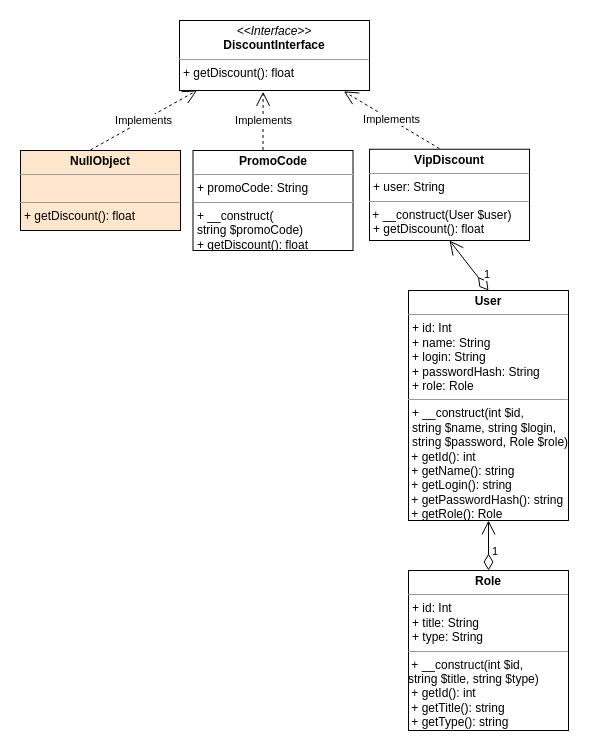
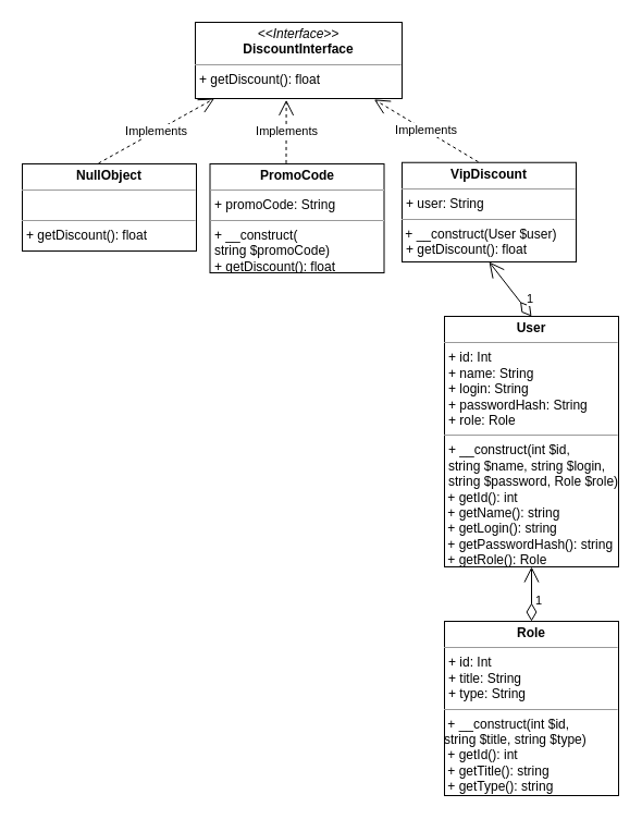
  <mxCell id="0" />
  <mxCell id="1" parent="0" />
  <mxCell id="2" value="&lt;p style=&quot;margin: 0px ; margin-top: 4px ; text-align: center&quot;&gt;&lt;i&gt;&amp;lt;&amp;lt;Interface&amp;gt;&amp;gt;&lt;/i&gt;&lt;br&gt;&lt;b&gt;DiscountInterface&lt;/b&gt;&lt;/p&gt;&lt;hr size=&quot;1&quot;&gt;&lt;p style=&quot;margin: 0px ; margin-left: 4px&quot;&gt;&lt;span&gt;+ getDiscount(): float&lt;/span&gt;&lt;br&gt;&lt;/p&gt;" style="verticalAlign=top;align=left;overflow=fill;fontSize=12;fontFamily=Helvetica;html=1;" vertex="1" parent="1"><mxGeometry x="179" y="20" width="190" height="70" as="geometry" /></mxCell>
- <mxCell id="3" value="&lt;p style=&quot;margin: 0px ; margin-top: 4px ; text-align: center&quot;&gt;&lt;b&gt;NullObject&lt;/b&gt;&lt;br&gt;&lt;/p&gt;&lt;hr size=&quot;1&quot;&gt;&lt;p style=&quot;margin: 0px ; margin-left: 4px&quot;&gt;&lt;br&gt;&lt;/p&gt;&lt;hr size=&quot;1&quot;&gt;&lt;p style=&quot;margin: 0px 0px 0px 4px&quot;&gt;+ getDiscount(): float&lt;br&gt;&lt;/p&gt;" style="verticalAlign=top;align=left;overflow=fill;fontSize=12;fontFamily=Helvetica;html=1;fillColor=#ffe6cc;" vertex="1" parent="1"><mxGeometry x="20" y="150" width="160" height="80" as="geometry" /></mxCell>
+ <mxCell id="3" value="&lt;p style=&quot;margin: 0px ; margin-top: 4px ; text-align: center&quot;&gt;&lt;b&gt;NullObject&lt;/b&gt;&lt;br&gt;&lt;/p&gt;&lt;hr size=&quot;1&quot;&gt;&lt;p style=&quot;margin: 0px ; margin-left: 4px&quot;&gt;&lt;br&gt;&lt;/p&gt;&lt;hr size=&quot;1&quot;&gt;&lt;p style=&quot;margin: 0px 0px 0px 4px&quot;&gt;+ getDiscount(): float&lt;br&gt;&lt;/p&gt;" style="verticalAlign=top;align=left;overflow=fill;fontSize=12;fontFamily=Helvetica;html=1;" vertex="1" parent="1"><mxGeometry x="20" y="150" width="160" height="80" as="geometry" /></mxCell>
  <mxCell id="4" value="Implements" style="endArrow=open;endSize=12;dashed=1;html=1;entryX=0.25;entryY=1;entryDx=0;entryDy=0;" edge="1" parent="1"><mxGeometry width="160" relative="1" as="geometry"><mxPoint x="90" y="149.43" as="sourcePoint" /><mxPoint x="196.5" y="90" as="targetPoint" /></mxGeometry></mxCell>
  <mxCell id="5" value="&lt;p style=&quot;margin: 0px ; margin-top: 4px ; text-align: center&quot;&gt;&lt;b&gt;PromoCode&lt;/b&gt;&lt;br&gt;&lt;/p&gt;&lt;hr size=&quot;1&quot;&gt;&lt;p style=&quot;margin: 0px ; margin-left: 4px&quot;&gt;+ promoCode: String&amp;nbsp;&lt;/p&gt;&lt;hr size=&quot;1&quot;&gt;&lt;p style=&quot;margin: 0px 0px 0px 4px&quot;&gt;+ __construct(&lt;/p&gt;&lt;p style=&quot;margin: 0px 0px 0px 4px&quot;&gt;string $promoCode)&amp;nbsp;&lt;/p&gt;&lt;p style=&quot;margin: 0px 0px 0px 4px&quot;&gt;+ getDiscount(): float&lt;br&gt;&lt;/p&gt;" style="verticalAlign=top;align=left;overflow=fill;fontSize=12;fontFamily=Helvetica;html=1;" vertex="1" parent="1"><mxGeometry x="192.5" y="150" width="160" height="100" as="geometry" /></mxCell>
  <mxCell id="6" value="Implements" style="endArrow=open;endSize=12;dashed=1;html=1;entryX=0.44;entryY=1.018;entryDx=0;entryDy=0;entryPerimeter=0;" edge="1" parent="1" target="2"><mxGeometry width="160" relative="1" as="geometry"><mxPoint x="262.5" y="149.43" as="sourcePoint" /><mxPoint x="265" y="94" as="targetPoint" /></mxGeometry></mxCell>
  <mxCell id="7" value="&lt;p style=&quot;margin: 0px ; margin-top: 4px ; text-align: center&quot;&gt;&lt;b&gt;VipDiscount&lt;/b&gt;&lt;br&gt;&lt;/p&gt;&lt;hr size=&quot;1&quot;&gt;&lt;p style=&quot;margin: 0px ; margin-left: 4px&quot;&gt;+ user: String&amp;nbsp;&lt;/p&gt;&lt;hr size=&quot;1&quot;&gt;&lt;p style=&quot;margin: 0px 0px 0px 4px&quot;&gt;&lt;/p&gt;&amp;nbsp;+ __construct(User $user)&lt;span&gt;&amp;nbsp;&lt;/span&gt;&lt;br&gt;&lt;p style=&quot;margin: 0px 0px 0px 4px&quot;&gt;+ getDiscount(): float&lt;br&gt;&lt;/p&gt;" style="verticalAlign=top;align=left;overflow=fill;fontSize=12;fontFamily=Helvetica;html=1;" vertex="1" parent="1"><mxGeometry x="369" y="148.74" width="160" height="91.26" as="geometry" /></mxCell>
  <mxCell id="8" value="Implements" style="endArrow=open;endSize=12;dashed=1;html=1;entryX=0.865;entryY=1.012;entryDx=0;entryDy=0;entryPerimeter=0;" edge="1" parent="1" target="2"><mxGeometry width="160" relative="1" as="geometry"><mxPoint x="439" y="148.17" as="sourcePoint" /><mxPoint x="439.1" y="90" as="targetPoint" /></mxGeometry></mxCell>
  <mxCell id="9" value="1" style="endArrow=open;html=1;endSize=12;startArrow=diamondThin;startSize=14;startFill=0;align=left;verticalAlign=bottom;exitX=0.5;exitY=0;exitDx=0;exitDy=0;entryX=0.5;entryY=1;entryDx=0;entryDy=0;" edge="1" parent="1" source="10" target="7"><mxGeometry x="-0.716" relative="1" as="geometry"><mxPoint x="406" y="340" as="sourcePoint" /><mxPoint x="250" y="339.5" as="targetPoint" /><mxPoint as="offset" /></mxGeometry></mxCell>
  <mxCell id="10" value="&lt;p style=&quot;margin: 0px ; margin-top: 4px ; text-align: center&quot;&gt;&lt;b&gt;User&lt;/b&gt;&lt;br&gt;&lt;/p&gt;&lt;hr size=&quot;1&quot;&gt;&lt;p style=&quot;margin: 0px ; margin-left: 4px&quot;&gt;+ id: Int&lt;/p&gt;&lt;p style=&quot;margin: 0px ; margin-left: 4px&quot;&gt;+ name: String&lt;/p&gt;&lt;p style=&quot;margin: 0px ; margin-left: 4px&quot;&gt;+ login: String&lt;/p&gt;&lt;p style=&quot;margin: 0px ; margin-left: 4px&quot;&gt;+ passwordHash: String&lt;/p&gt;&lt;p style=&quot;margin: 0px ; margin-left: 4px&quot;&gt;+ role: Role&lt;/p&gt;&lt;hr size=&quot;1&quot;&gt;&lt;p style=&quot;margin: 0px ; margin-left: 4px&quot;&gt;+&amp;nbsp;&lt;span&gt;__construct(&lt;/span&gt;&lt;span&gt;int $id,&amp;nbsp;&lt;/span&gt;&lt;/p&gt;&lt;p style=&quot;margin: 0px ; margin-left: 4px&quot;&gt;&lt;span&gt;string $name,&amp;nbsp;&lt;/span&gt;&lt;span&gt;string $login,&amp;nbsp;&lt;/span&gt;&lt;/p&gt;&lt;p style=&quot;margin: 0px ; margin-left: 4px&quot;&gt;&lt;span&gt;string $password,&amp;nbsp;&lt;/span&gt;&lt;span&gt;Role $role)&lt;/span&gt;&lt;/p&gt;&lt;p style=&quot;margin: 0px ; margin-left: 4px&quot;&gt;&lt;/p&gt;&amp;nbsp;+ getId(): int&lt;br&gt;&amp;nbsp;+&amp;nbsp;getName(): string&lt;br&gt;&amp;nbsp;+&amp;nbsp;getLogin(): string&lt;br&gt;&amp;nbsp;+&amp;nbsp;getPasswordHash(): string&lt;br&gt;&amp;nbsp;+&amp;nbsp;getRole(): Role" style="verticalAlign=top;align=left;overflow=fill;fontSize=12;fontFamily=Helvetica;html=1;" vertex="1" parent="1"><mxGeometry x="408" y="290" width="160" height="230" as="geometry" /></mxCell>
  <mxCell id="11" value="1" style="endArrow=open;html=1;endSize=12;startArrow=diamondThin;startSize=14;startFill=0;align=left;verticalAlign=bottom;exitX=0.5;exitY=0;exitDx=0;exitDy=0;" edge="1" parent="1" source="12" target="10"><mxGeometry x="-0.6" y="-2" relative="1" as="geometry"><mxPoint x="408" y="645" as="sourcePoint" /><mxPoint x="252" y="644.5" as="targetPoint" /><mxPoint as="offset" /></mxGeometry></mxCell>
  <mxCell id="12" value="&lt;p style=&quot;margin: 0px ; margin-top: 4px ; text-align: center&quot;&gt;&lt;b&gt;Role&lt;/b&gt;&lt;br&gt;&lt;/p&gt;&lt;hr size=&quot;1&quot;&gt;&lt;p style=&quot;margin: 0px ; margin-left: 4px&quot;&gt;+ id: Int&lt;/p&gt;&lt;p style=&quot;margin: 0px ; margin-left: 4px&quot;&gt;+ title: String&lt;/p&gt;&lt;p style=&quot;margin: 0px ; margin-left: 4px&quot;&gt;+ type: String&lt;br&gt;&lt;/p&gt;&lt;hr size=&quot;1&quot;&gt;&lt;p style=&quot;margin: 0px ; margin-left: 4px&quot;&gt;&lt;/p&gt;&amp;nbsp;+ __construct(int $id, &lt;br&gt;string $title, string $type)&lt;p style=&quot;margin: 0px ; margin-left: 4px&quot;&gt;&lt;/p&gt;&amp;nbsp;+ getId(): int&lt;br&gt;&amp;nbsp;+&amp;nbsp;getTitle(): string&lt;br&gt;&amp;nbsp;+&amp;nbsp;getType(): string" style="verticalAlign=top;align=left;overflow=fill;fontSize=12;fontFamily=Helvetica;html=1;" vertex="1" parent="1"><mxGeometry x="408" y="570" width="160" height="160" as="geometry" /></mxCell>
